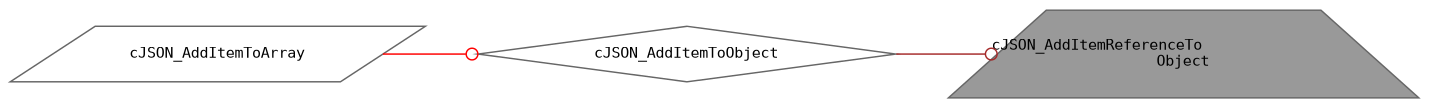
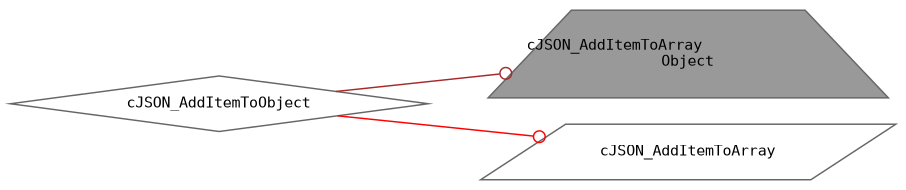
  digraph {
    fontname="DejaVu Sans Mono"
    rankdir=LR
    node [color=grey40 fillcolor=white fontname="DejaVu Sans Mono" fontsize=10 style=filled]
    edge [arrowhead=odot fontname="DejaVu Sans Mono" fontsize=10 labelfontname=Helvetica labelfontsize=10 style=solid]
-   n1 [color=gray40 fillcolor=grey60 fontcolor=black height=0.2 label="cJSON_AddItemReferenceTo\lObject" shape=trapezium width=0.4]
+   n1 [color=gray40 fillcolor=grey60 fontcolor=black height=0.2 label="cJSON_AddItemToArray\lObject" shape=trapezium width=0.4]
    n2 [height=0.2 label=cJSON_AddItemToObject shape=diamond width=0.4]
    n3 [height=0.2 label=cJSON_AddItemToArray shape=parallelogram width=0.4]
    n2 -> n1 [color=brown]
-   n3 -> n2 [color=red]
+   n2 -> n3 [color=red]
  }
